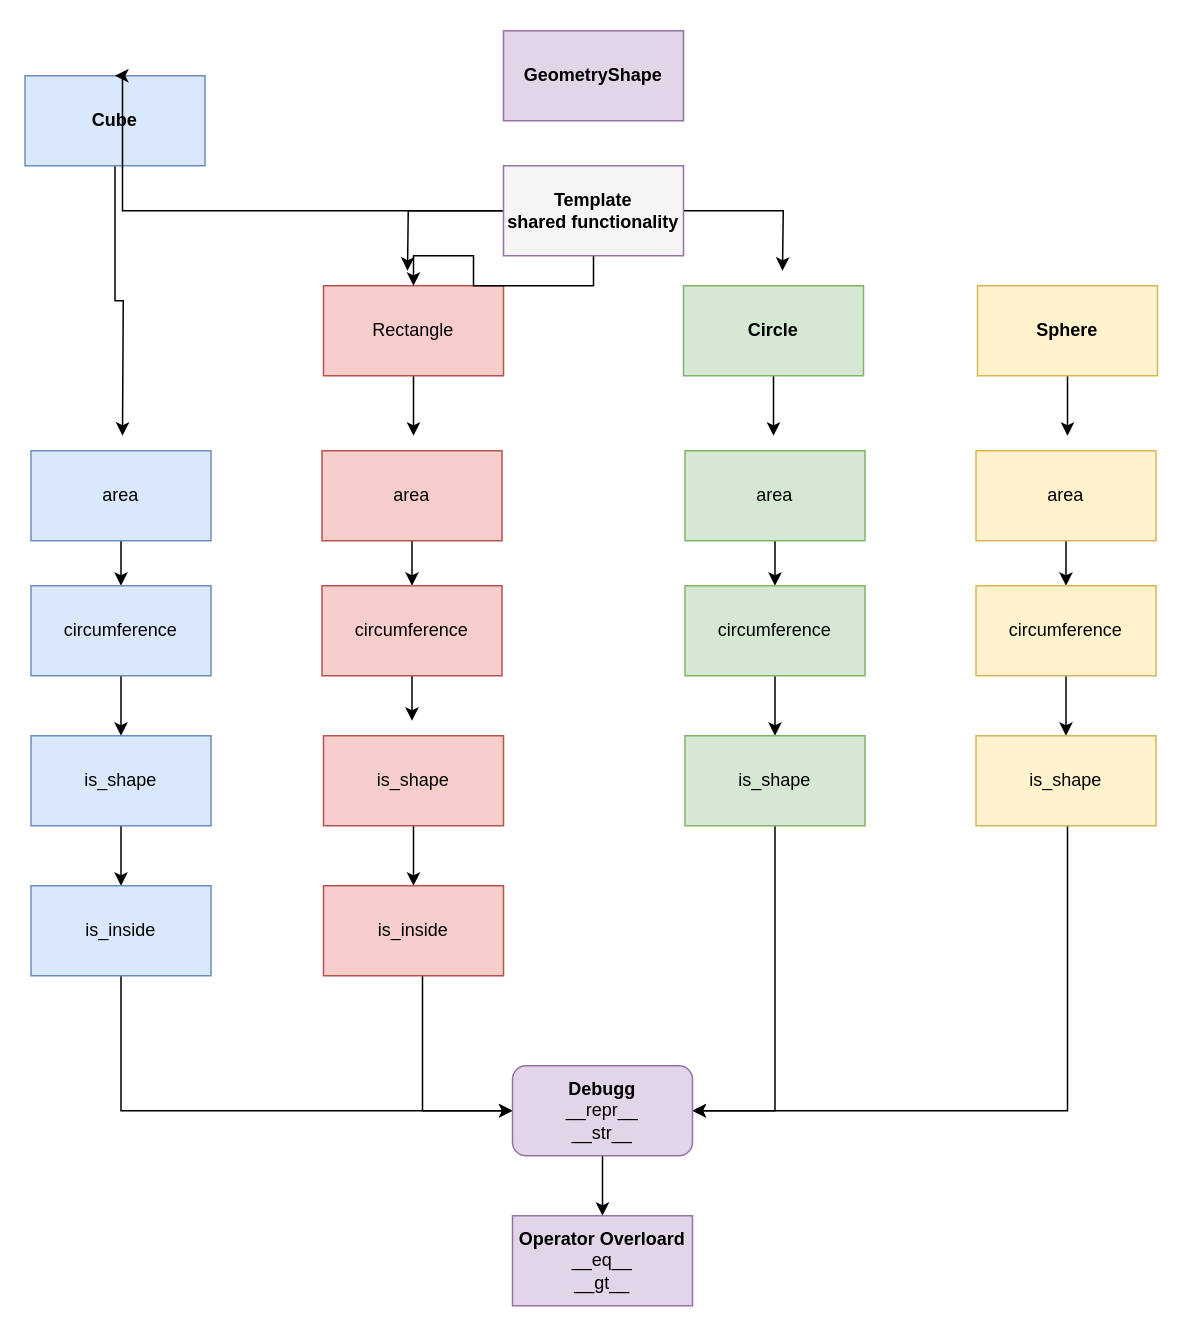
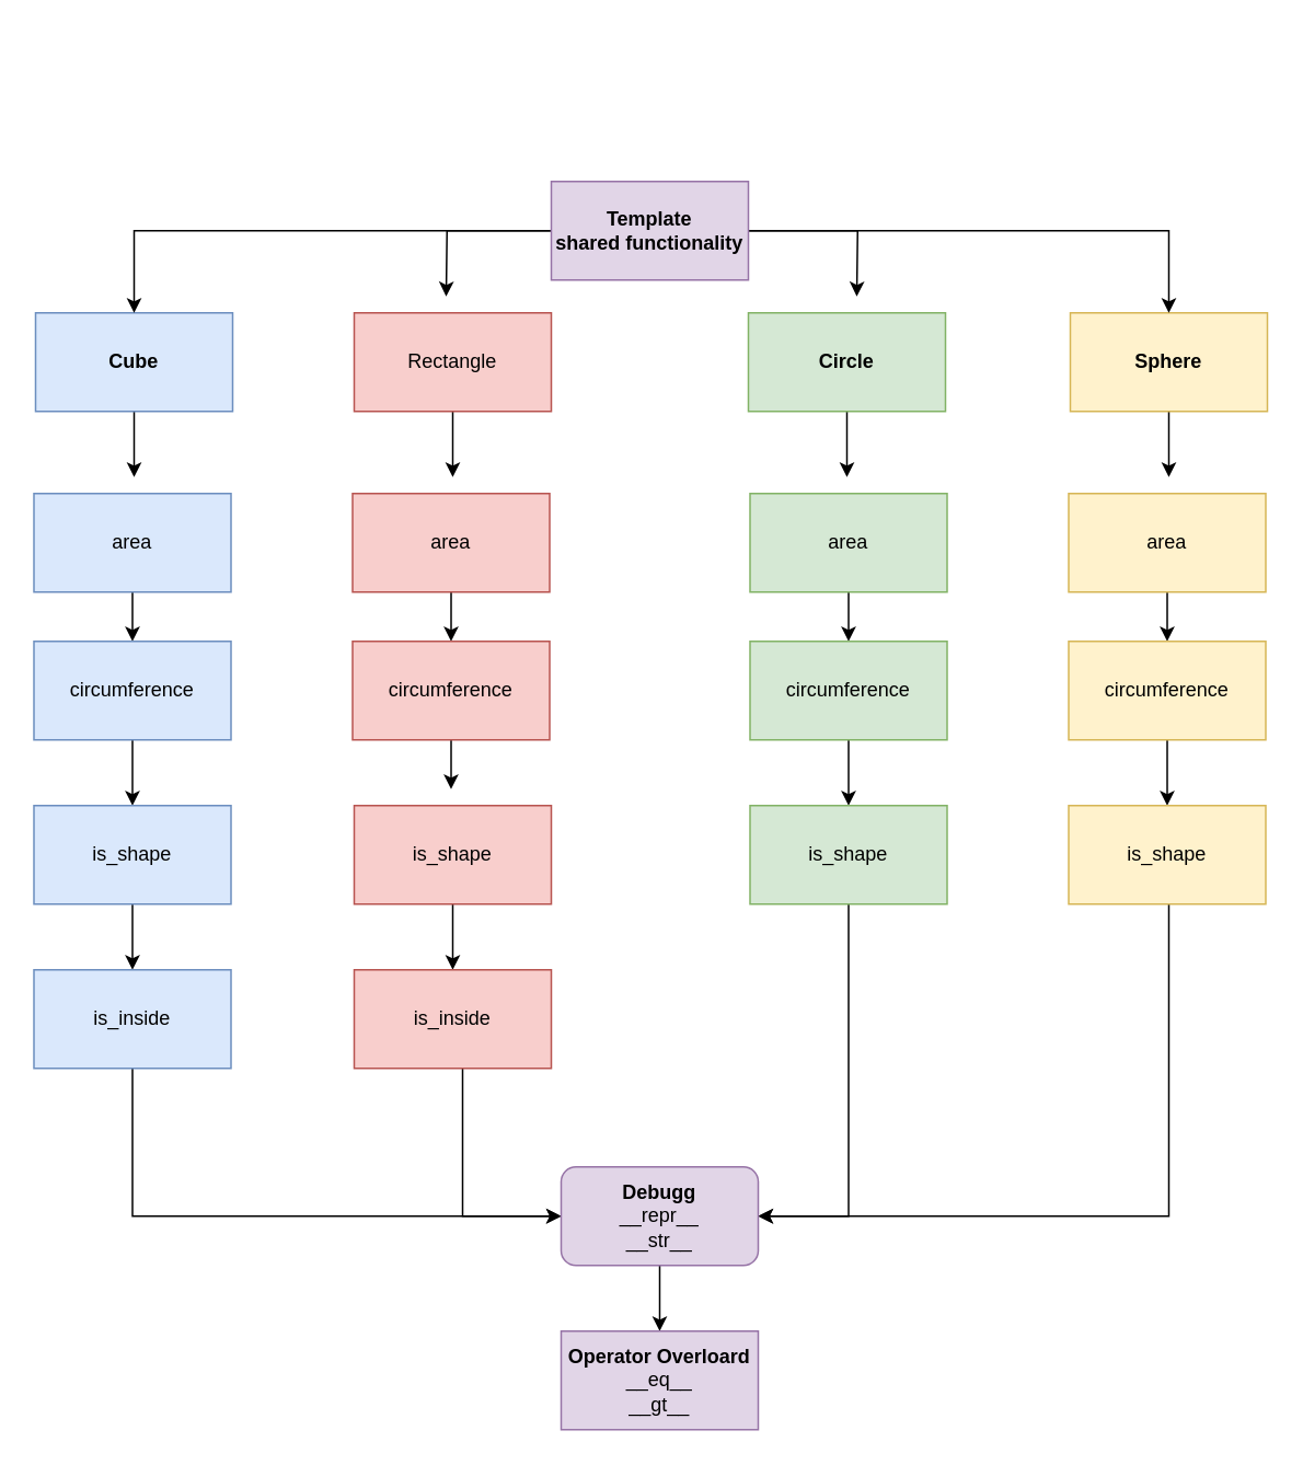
  <mxCell id="0" />
  <mxCell id="1" parent="0" />
- <mxCell id="2" value="&lt;b&gt;GeometryShape&lt;/b&gt;" style="rounded=0;whiteSpace=wrap;html=1;fillColor=#e1d5e7;strokeColor=#9673a6;" vertex="1" parent="1"><mxGeometry x="335" y="20" width="120" height="60" as="geometry" /></mxCell>
  <mxCell id="3" style="edgeStyle=orthogonalEdgeStyle;rounded=0;orthogonalLoop=1;jettySize=auto;html=1;exitX=0.5;exitY=1;exitDx=0;exitDy=0;" edge="1" parent="1" source="4"><mxGeometry relative="1" as="geometry"><mxPoint x="275" y="290" as="targetPoint" /></mxGeometry></mxCell>
  <mxCell id="4" value="Rectangle" style="rounded=0;whiteSpace=wrap;html=1;fillColor=#f8cecc;strokeColor=#b85450;" vertex="1" parent="1"><mxGeometry x="215" y="190" width="120" height="60" as="geometry" /></mxCell>
  <mxCell id="5" style="edgeStyle=orthogonalEdgeStyle;rounded=0;orthogonalLoop=1;jettySize=auto;html=1;" edge="1" parent="1" source="6"><mxGeometry relative="1" as="geometry"><mxPoint x="515" y="290" as="targetPoint" /></mxGeometry></mxCell>
  <mxCell id="6" value="&lt;b&gt;Circle&lt;/b&gt;" style="rounded=0;whiteSpace=wrap;html=1;fillColor=#d5e8d4;strokeColor=#82b366;" vertex="1" parent="1"><mxGeometry x="455" y="190" width="120" height="60" as="geometry" /></mxCell>
  <mxCell id="7" style="edgeStyle=orthogonalEdgeStyle;rounded=0;orthogonalLoop=1;jettySize=auto;html=1;" edge="1" parent="1" source="8"><mxGeometry relative="1" as="geometry"><mxPoint x="81" y="290" as="targetPoint" /></mxGeometry></mxCell>
- <mxCell id="8" value="&lt;b&gt;Cube&lt;/b&gt;" style="rounded=0;whiteSpace=wrap;html=1;fillColor=#dae8fc;strokeColor=#6c8ebf;" vertex="1" parent="1"><mxGeometry x="16" y="50" width="120" height="60" as="geometry" /></mxCell>
+ <mxCell id="8" value="&lt;b&gt;Cube&lt;/b&gt;" style="rounded=0;whiteSpace=wrap;html=1;fillColor=#dae8fc;strokeColor=#6c8ebf;" vertex="1" parent="1"><mxGeometry x="21" y="190" width="120" height="60" as="geometry" /></mxCell>
  <mxCell id="9" style="edgeStyle=orthogonalEdgeStyle;rounded=0;orthogonalLoop=1;jettySize=auto;html=1;" edge="1" parent="1" source="10"><mxGeometry relative="1" as="geometry"><mxPoint x="711" y="290" as="targetPoint" /></mxGeometry></mxCell>
  <mxCell id="10" value="&lt;b&gt;Sphere&lt;/b&gt;" style="rounded=0;whiteSpace=wrap;html=1;fillColor=#fff2cc;strokeColor=#d6b656;" vertex="1" parent="1"><mxGeometry x="651" y="190" width="120" height="60" as="geometry" /></mxCell>
  <mxCell id="11" style="edgeStyle=orthogonalEdgeStyle;rounded=0;orthogonalLoop=1;jettySize=auto;html=1;entryX=0.5;entryY=0;entryDx=0;entryDy=0;exitX=0;exitY=0.5;exitDx=0;exitDy=0;" edge="1" parent="1" source="15" target="8"><mxGeometry relative="1" as="geometry"><Array as="points"><mxPoint x="81" y="140" /></Array></mxGeometry></mxCell>
  <mxCell id="12" style="edgeStyle=orthogonalEdgeStyle;rounded=0;orthogonalLoop=1;jettySize=auto;html=1;" edge="1" parent="1" source="15"><mxGeometry relative="1" as="geometry"><mxPoint x="271" y="180" as="targetPoint" /></mxGeometry></mxCell>
- <mxCell id="13" style="edgeStyle=orthogonalEdgeStyle;rounded=0;orthogonalLoop=1;jettySize=auto;html=1;" edge="1" parent="1" source="15" target="4"><mxGeometry relative="1" as="geometry" /></mxCell>
+ <mxCell id="13" style="edgeStyle=orthogonalEdgeStyle;rounded=0;orthogonalLoop=1;jettySize=auto;html=1;" edge="1" parent="1" source="15" target="10"><mxGeometry relative="1" as="geometry" /></mxCell>
  <mxCell id="14" style="edgeStyle=orthogonalEdgeStyle;rounded=0;orthogonalLoop=1;jettySize=auto;html=1;" edge="1" parent="1" source="15"><mxGeometry relative="1" as="geometry"><mxPoint x="521" y="180" as="targetPoint" /></mxGeometry></mxCell>
- <mxCell id="15" value="&lt;b&gt;Template&lt;br&gt;shared functionality&lt;/b&gt;" style="rounded=0;whiteSpace=wrap;html=1;fillColor=#f5f5f5;strokeColor=#9673a6;" vertex="1" parent="1"><mxGeometry x="335" y="110" width="120" height="60" as="geometry" /></mxCell>
+ <mxCell id="15" value="&lt;b&gt;Template&lt;br&gt;shared functionality&lt;/b&gt;" style="rounded=0;whiteSpace=wrap;html=1;fillColor=#e1d5e7;strokeColor=#9673a6;" vertex="1" parent="1"><mxGeometry x="335" y="110" width="120" height="60" as="geometry" /></mxCell>
  <mxCell id="16" style="edgeStyle=orthogonalEdgeStyle;rounded=0;orthogonalLoop=1;jettySize=auto;html=1;entryX=0.5;entryY=0;entryDx=0;entryDy=0;" edge="1" parent="1" source="17" target="19"><mxGeometry relative="1" as="geometry" /></mxCell>
  <mxCell id="17" value="area" style="rounded=0;whiteSpace=wrap;html=1;fillColor=#dae8fc;strokeColor=#6c8ebf;" vertex="1" parent="1"><mxGeometry x="20" y="300" width="120" height="60" as="geometry" /></mxCell>
  <mxCell id="18" style="edgeStyle=orthogonalEdgeStyle;rounded=0;orthogonalLoop=1;jettySize=auto;html=1;entryX=0.5;entryY=0;entryDx=0;entryDy=0;" edge="1" parent="1" source="19" target="33"><mxGeometry relative="1" as="geometry" /></mxCell>
  <mxCell id="19" value="circumference" style="rounded=0;whiteSpace=wrap;html=1;fillColor=#dae8fc;strokeColor=#6c8ebf;" vertex="1" parent="1"><mxGeometry x="20" y="390" width="120" height="60" as="geometry" /></mxCell>
  <mxCell id="20" style="edgeStyle=orthogonalEdgeStyle;rounded=0;orthogonalLoop=1;jettySize=auto;html=1;entryX=0.5;entryY=0;entryDx=0;entryDy=0;" edge="1" parent="1" source="21" target="23"><mxGeometry relative="1" as="geometry" /></mxCell>
  <mxCell id="21" value="area" style="rounded=0;whiteSpace=wrap;html=1;fillColor=#f8cecc;strokeColor=#b85450;" vertex="1" parent="1"><mxGeometry x="214" y="300" width="120" height="60" as="geometry" /></mxCell>
  <mxCell id="22" style="edgeStyle=orthogonalEdgeStyle;rounded=0;orthogonalLoop=1;jettySize=auto;html=1;exitX=0.5;exitY=1;exitDx=0;exitDy=0;" edge="1" parent="1" source="23"><mxGeometry relative="1" as="geometry"><mxPoint x="274" y="480" as="targetPoint" /></mxGeometry></mxCell>
  <mxCell id="23" value="circumference" style="rounded=0;whiteSpace=wrap;html=1;fillColor=#f8cecc;strokeColor=#b85450;" vertex="1" parent="1"><mxGeometry x="214" y="390" width="120" height="60" as="geometry" /></mxCell>
  <mxCell id="24" style="edgeStyle=orthogonalEdgeStyle;rounded=0;orthogonalLoop=1;jettySize=auto;html=1;entryX=0.5;entryY=0;entryDx=0;entryDy=0;" edge="1" parent="1" source="25" target="27"><mxGeometry relative="1" as="geometry" /></mxCell>
  <mxCell id="25" value="area" style="rounded=0;whiteSpace=wrap;html=1;fillColor=#d5e8d4;strokeColor=#82b366;" vertex="1" parent="1"><mxGeometry x="456" y="300" width="120" height="60" as="geometry" /></mxCell>
  <mxCell id="26" style="edgeStyle=orthogonalEdgeStyle;rounded=0;orthogonalLoop=1;jettySize=auto;html=1;entryX=0.5;entryY=0;entryDx=0;entryDy=0;" edge="1" parent="1" source="27" target="37"><mxGeometry relative="1" as="geometry" /></mxCell>
  <mxCell id="27" value="circumference" style="rounded=0;whiteSpace=wrap;html=1;fillColor=#d5e8d4;strokeColor=#82b366;" vertex="1" parent="1"><mxGeometry x="456" y="390" width="120" height="60" as="geometry" /></mxCell>
  <mxCell id="28" style="edgeStyle=orthogonalEdgeStyle;rounded=0;orthogonalLoop=1;jettySize=auto;html=1;entryX=0.5;entryY=0;entryDx=0;entryDy=0;" edge="1" parent="1" source="29" target="31"><mxGeometry relative="1" as="geometry" /></mxCell>
  <mxCell id="29" value="area" style="rounded=0;whiteSpace=wrap;html=1;fillColor=#fff2cc;strokeColor=#d6b656;" vertex="1" parent="1"><mxGeometry x="650" y="300" width="120" height="60" as="geometry" /></mxCell>
  <mxCell id="30" style="edgeStyle=orthogonalEdgeStyle;rounded=0;orthogonalLoop=1;jettySize=auto;html=1;entryX=0.5;entryY=0;entryDx=0;entryDy=0;" edge="1" parent="1" source="31" target="39"><mxGeometry relative="1" as="geometry" /></mxCell>
  <mxCell id="31" value="circumference" style="rounded=0;whiteSpace=wrap;html=1;fillColor=#fff2cc;strokeColor=#d6b656;" vertex="1" parent="1"><mxGeometry x="650" y="390" width="120" height="60" as="geometry" /></mxCell>
  <mxCell id="32" style="edgeStyle=orthogonalEdgeStyle;rounded=0;orthogonalLoop=1;jettySize=auto;html=1;entryX=0.5;entryY=0;entryDx=0;entryDy=0;" edge="1" parent="1" source="33" target="41"><mxGeometry relative="1" as="geometry" /></mxCell>
  <mxCell id="33" value="is_shape" style="rounded=0;whiteSpace=wrap;html=1;fillColor=#dae8fc;strokeColor=#6c8ebf;" vertex="1" parent="1"><mxGeometry x="20" y="490" width="120" height="60" as="geometry" /></mxCell>
  <mxCell id="34" style="edgeStyle=orthogonalEdgeStyle;rounded=0;orthogonalLoop=1;jettySize=auto;html=1;entryX=0.5;entryY=0;entryDx=0;entryDy=0;" edge="1" parent="1" source="35" target="43"><mxGeometry relative="1" as="geometry" /></mxCell>
  <mxCell id="35" value="is_shape" style="rounded=0;whiteSpace=wrap;html=1;fillColor=#f8cecc;strokeColor=#b85450;" vertex="1" parent="1"><mxGeometry x="215" y="490" width="120" height="60" as="geometry" /></mxCell>
  <mxCell id="36" style="edgeStyle=orthogonalEdgeStyle;rounded=0;orthogonalLoop=1;jettySize=auto;html=1;entryX=1;entryY=0.5;entryDx=0;entryDy=0;" edge="1" parent="1" source="37" target="45"><mxGeometry relative="1" as="geometry" /></mxCell>
  <mxCell id="37" value="is_shape" style="rounded=0;whiteSpace=wrap;html=1;fillColor=#d5e8d4;strokeColor=#82b366;" vertex="1" parent="1"><mxGeometry x="456" y="490" width="120" height="60" as="geometry" /></mxCell>
  <mxCell id="38" style="edgeStyle=orthogonalEdgeStyle;rounded=0;orthogonalLoop=1;jettySize=auto;html=1;entryX=1;entryY=0.5;entryDx=0;entryDy=0;" edge="1" parent="1" source="39" target="45"><mxGeometry relative="1" as="geometry"><mxPoint x="710" y="750" as="targetPoint" /><Array as="points"><mxPoint x="711" y="740" /></Array></mxGeometry></mxCell>
  <mxCell id="39" value="is_shape" style="rounded=0;whiteSpace=wrap;html=1;fillColor=#fff2cc;strokeColor=#d6b656;" vertex="1" parent="1"><mxGeometry x="650" y="490" width="120" height="60" as="geometry" /></mxCell>
  <mxCell id="40" style="edgeStyle=orthogonalEdgeStyle;rounded=0;orthogonalLoop=1;jettySize=auto;html=1;entryX=0;entryY=0.5;entryDx=0;entryDy=0;" edge="1" parent="1" source="41" target="45"><mxGeometry relative="1" as="geometry"><Array as="points"><mxPoint x="80" y="740" /></Array></mxGeometry></mxCell>
  <mxCell id="41" value="is_inside" style="rounded=0;whiteSpace=wrap;html=1;fillColor=#dae8fc;strokeColor=#6c8ebf;" vertex="1" parent="1"><mxGeometry x="20" y="590" width="120" height="60" as="geometry" /></mxCell>
  <mxCell id="42" style="edgeStyle=orthogonalEdgeStyle;rounded=0;orthogonalLoop=1;jettySize=auto;html=1;entryX=0;entryY=0.5;entryDx=0;entryDy=0;" edge="1" parent="1" source="43" target="45"><mxGeometry relative="1" as="geometry"><Array as="points"><mxPoint x="281" y="740" /></Array></mxGeometry></mxCell>
  <mxCell id="43" value="is_inside" style="rounded=0;whiteSpace=wrap;html=1;fillColor=#f8cecc;strokeColor=#b85450;" vertex="1" parent="1"><mxGeometry x="215" y="590" width="120" height="60" as="geometry" /></mxCell>
  <mxCell id="44" style="edgeStyle=orthogonalEdgeStyle;rounded=0;orthogonalLoop=1;jettySize=auto;html=1;entryX=0.5;entryY=0;entryDx=0;entryDy=0;" edge="1" parent="1" source="45" target="46"><mxGeometry relative="1" as="geometry" /></mxCell>
  <mxCell id="45" value="&lt;b&gt;Debugg&lt;/b&gt;&lt;br&gt;__repr__&lt;br&gt;__str__" style="whiteSpace=wrap;html=1;fillColor=#e1d5e7;strokeColor=#9673a6;rounded=1;" vertex="1" parent="1"><mxGeometry x="341" y="710" width="120" height="60" as="geometry" /></mxCell>
  <mxCell id="46" value="&lt;b&gt;Operator Overloard&lt;/b&gt;&lt;br&gt;__eq__&lt;br&gt;__gt__" style="rounded=0;whiteSpace=wrap;html=1;fillColor=#e1d5e7;strokeColor=#9673a6;" vertex="1" parent="1"><mxGeometry x="341" y="810" width="120" height="60" as="geometry" /></mxCell>
